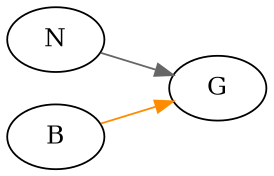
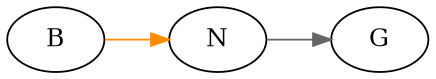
  digraph {
    rankdir=LR
    N
    G
    B
    N -> G [color=gray40]
-   B -> G [color=darkorange]
+   B -> N [color=darkorange]
  }
